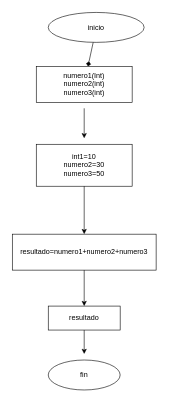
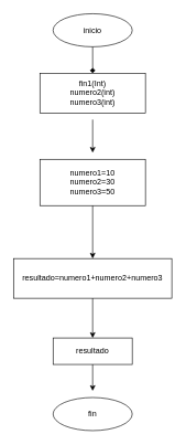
  <mxCell id="0" />
  <mxCell id="1" parent="0" />
- <mxCell id="2" value="inicio" style="ellipse;whiteSpace=wrap;html=1;" vertex="1" parent="1"><mxGeometry x="80" y="20" width="160" height="50" as="geometry" /></mxCell>
+ <mxCell id="2" value="inicio" style="ellipse;whiteSpace=wrap;html=1;" vertex="1" parent="1"><mxGeometry x="80" y="20" width="120" height="50" as="geometry" /></mxCell>
  <mxCell id="3" value="" style="endArrow=diamond;html=1;rounded=0;" edge="1" parent="1" source="2" target="4"><mxGeometry width="50" height="50" relative="1" as="geometry"><mxPoint x="140" y="120" as="sourcePoint" /><mxPoint x="140" y="110" as="targetPoint" /></mxGeometry></mxCell>
- <mxCell id="4" value="numero1(Int)&lt;br&gt;numero2(int)&lt;br&gt;numero3(int)" style="rounded=0;whiteSpace=wrap;html=1;" vertex="1" parent="1"><mxGeometry x="60" y="110" width="160" height="60" as="geometry" /></mxCell>
+ <mxCell id="4" value="fin1(Int)&lt;br&gt;numero2(int)&lt;br&gt;numero3(int)" style="rounded=0;whiteSpace=wrap;html=1;" vertex="1" parent="1"><mxGeometry x="60" y="110" width="160" height="60" as="geometry" /></mxCell>
  <mxCell id="5" value="" style="endArrow=classic;html=1;rounded=0;" edge="1" parent="1"><mxGeometry width="50" height="50" relative="1" as="geometry"><mxPoint x="140" y="180" as="sourcePoint" /><mxPoint x="140" y="230" as="targetPoint" /></mxGeometry></mxCell>
- <mxCell id="6" value="int1=10&lt;br&gt;numero2=30&lt;br&gt;numero3=50" style="rounded=0;whiteSpace=wrap;html=1;" vertex="1" parent="1"><mxGeometry x="60" y="240" width="160" height="70" as="geometry" /></mxCell>
+ <mxCell id="6" value="numero1=10&lt;br&gt;numero2=30&lt;br&gt;numero3=50" style="rounded=0;whiteSpace=wrap;html=1;" vertex="1" parent="1"><mxGeometry x="60" y="240" width="160" height="70" as="geometry" /></mxCell>
  <mxCell id="7" value="" style="endArrow=classic;html=1;rounded=0;exitX=0.5;exitY=1;exitDx=0;exitDy=0;" edge="1" parent="1" source="6"><mxGeometry width="50" height="50" relative="1" as="geometry"><mxPoint x="120" y="370" as="sourcePoint" /><mxPoint x="140" y="390" as="targetPoint" /></mxGeometry></mxCell>
  <mxCell id="8" value="resultado=numero1+numero2+numero3" style="rounded=0;whiteSpace=wrap;html=1;" vertex="1" parent="1"><mxGeometry x="20" y="390" width="240" height="60" as="geometry" /></mxCell>
  <mxCell id="9" value="" style="endArrow=classic;html=1;rounded=0;exitX=0.5;exitY=1;exitDx=0;exitDy=0;" edge="1" parent="1" source="8"><mxGeometry width="50" height="50" relative="1" as="geometry"><mxPoint x="110" y="520" as="sourcePoint" /><mxPoint x="140" y="510" as="targetPoint" /></mxGeometry></mxCell>
  <mxCell id="10" value="resultado" style="rounded=0;whiteSpace=wrap;html=1;" vertex="1" parent="1"><mxGeometry x="80" y="510" width="120" height="40" as="geometry" /></mxCell>
  <mxCell id="11" value="" style="endArrow=classic;html=1;rounded=0;exitX=0.5;exitY=1;exitDx=0;exitDy=0;" edge="1" parent="1" source="10"><mxGeometry width="50" height="50" relative="1" as="geometry"><mxPoint x="120" y="620" as="sourcePoint" /><mxPoint x="140" y="590" as="targetPoint" /></mxGeometry></mxCell>
  <mxCell id="12" value="fin" style="ellipse;whiteSpace=wrap;html=1;" vertex="1" parent="1"><mxGeometry x="80" y="600" width="120" height="50" as="geometry" /></mxCell>
